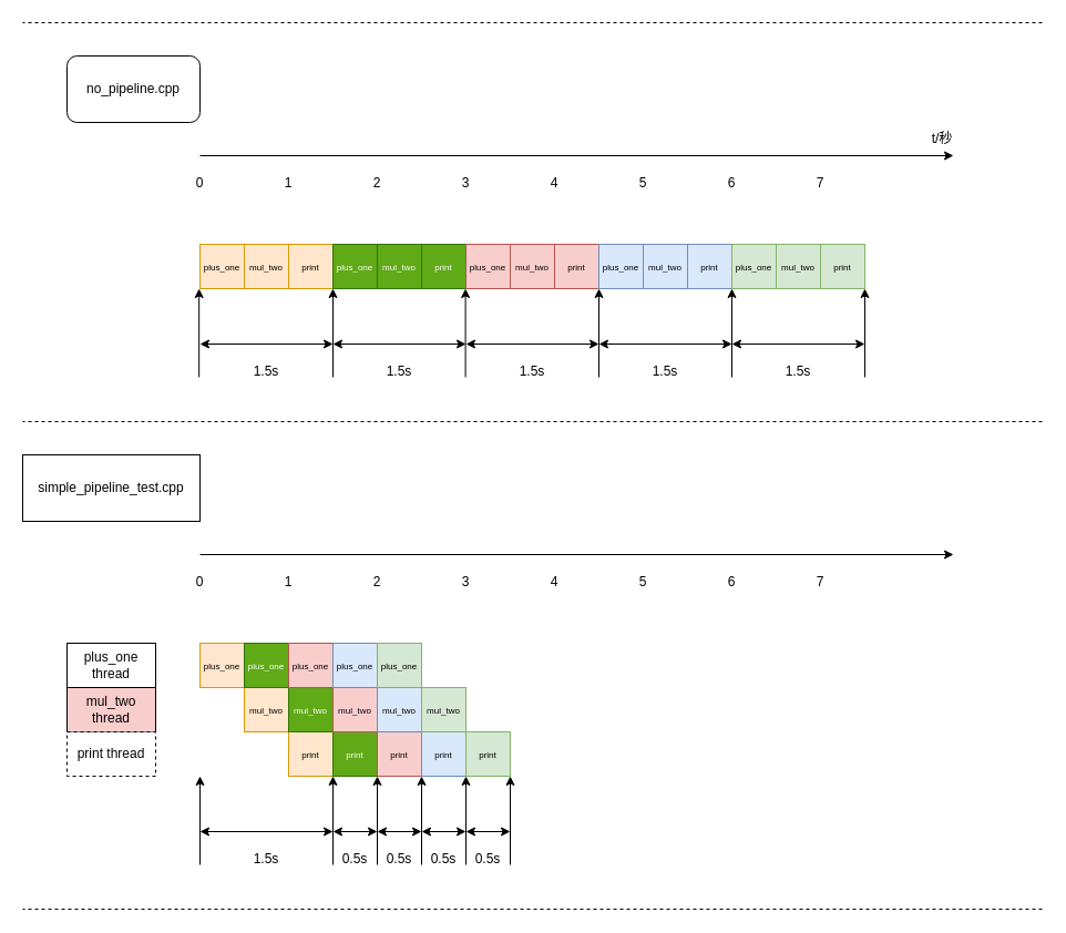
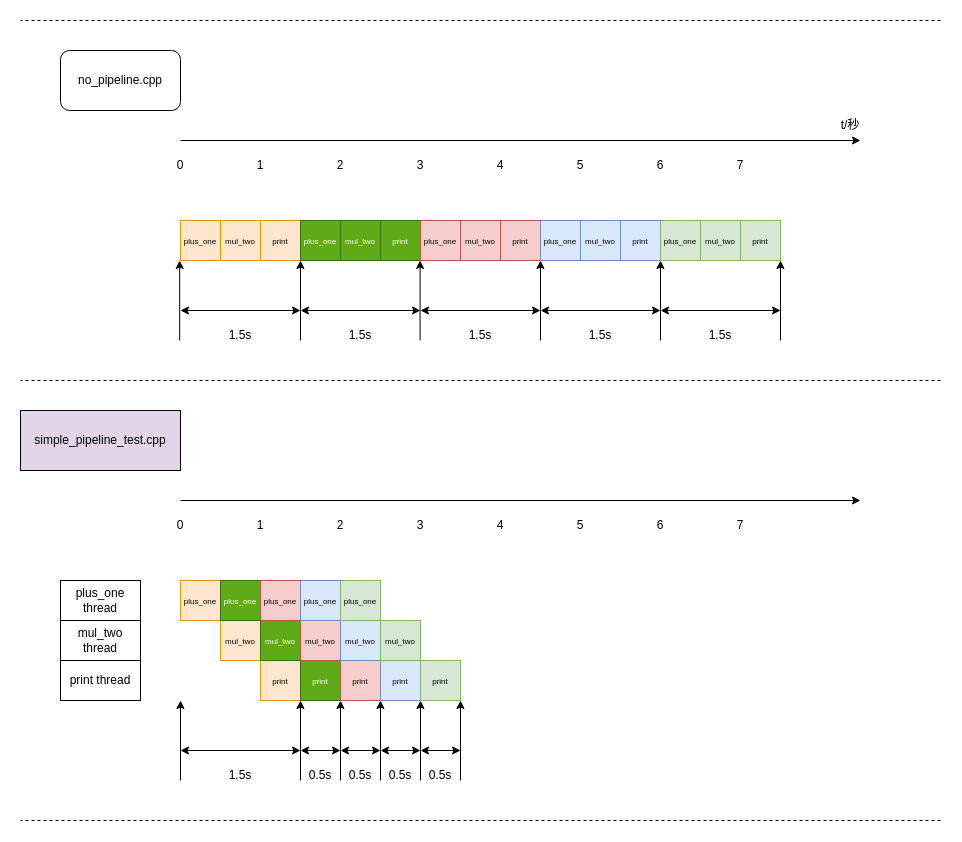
  <mxCell id="0" />
  <mxCell id="1" parent="0" />
  <mxCell id="2" value="&lt;font style=&quot;font-size: 8px;&quot;&gt;mul_two&lt;/font&gt;" style="rounded=0;whiteSpace=wrap;html=1;fillColor=#ffe6cc;strokeColor=#d79b00;" vertex="1" parent="1"><mxGeometry x="220" y="220" width="40" height="40" as="geometry" /></mxCell>
  <mxCell id="3" value="&lt;font style=&quot;font-size: 8px;&quot;&gt;plus_one&lt;/font&gt;" style="rounded=0;whiteSpace=wrap;html=1;fillColor=#ffe6cc;strokeColor=#d79b00;" vertex="1" parent="1"><mxGeometry x="180" y="220" width="40" height="40" as="geometry" /></mxCell>
  <mxCell id="4" value="&lt;font style=&quot;font-size: 8px;&quot;&gt;print&lt;/font&gt;" style="rounded=0;whiteSpace=wrap;html=1;fillColor=#ffe6cc;strokeColor=#d79b00;" vertex="1" parent="1"><mxGeometry x="260" y="220" width="40" height="40" as="geometry" /></mxCell>
  <mxCell id="5" value="" style="endArrow=classic;html=1;rounded=0;" edge="1" parent="1"><mxGeometry width="50" height="50" relative="1" as="geometry"><mxPoint x="180" y="140" as="sourcePoint" /><mxPoint x="860" y="140" as="targetPoint" /></mxGeometry></mxCell>
  <mxCell id="6" value="t/秒" style="text;html=1;strokeColor=none;fillColor=none;align=center;verticalAlign=middle;whiteSpace=wrap;rounded=0;" vertex="1" parent="1"><mxGeometry x="820" y="110" width="60" height="30" as="geometry" /></mxCell>
  <mxCell id="7" value="0" style="text;html=1;strokeColor=none;fillColor=none;align=center;verticalAlign=middle;whiteSpace=wrap;rounded=0;" vertex="1" parent="1"><mxGeometry x="150" y="150" width="60" height="30" as="geometry" /></mxCell>
  <mxCell id="8" value="1" style="text;html=1;strokeColor=none;fillColor=none;align=center;verticalAlign=middle;whiteSpace=wrap;rounded=0;" vertex="1" parent="1"><mxGeometry x="230" y="150" width="60" height="30" as="geometry" /></mxCell>
  <mxCell id="9" value="2" style="text;html=1;strokeColor=none;fillColor=none;align=center;verticalAlign=middle;whiteSpace=wrap;rounded=0;" vertex="1" parent="1"><mxGeometry x="310" y="150" width="60" height="30" as="geometry" /></mxCell>
  <mxCell id="10" value="3" style="text;html=1;strokeColor=none;fillColor=none;align=center;verticalAlign=middle;whiteSpace=wrap;rounded=0;" vertex="1" parent="1"><mxGeometry x="390" y="150" width="60" height="30" as="geometry" /></mxCell>
  <mxCell id="11" value="4" style="text;html=1;strokeColor=none;fillColor=none;align=center;verticalAlign=middle;whiteSpace=wrap;rounded=0;" vertex="1" parent="1"><mxGeometry x="470" y="150" width="60" height="30" as="geometry" /></mxCell>
  <mxCell id="12" value="5" style="text;html=1;strokeColor=none;fillColor=none;align=center;verticalAlign=middle;whiteSpace=wrap;rounded=0;" vertex="1" parent="1"><mxGeometry x="550" y="150" width="60" height="30" as="geometry" /></mxCell>
  <mxCell id="13" value="6" style="text;html=1;strokeColor=none;fillColor=none;align=center;verticalAlign=middle;whiteSpace=wrap;rounded=0;" vertex="1" parent="1"><mxGeometry x="630" y="150" width="60" height="30" as="geometry" /></mxCell>
  <mxCell id="14" value="7" style="text;html=1;strokeColor=none;fillColor=none;align=center;verticalAlign=middle;whiteSpace=wrap;rounded=0;" vertex="1" parent="1"><mxGeometry x="710" y="150" width="60" height="30" as="geometry" /></mxCell>
  <mxCell id="15" value="&lt;font style=&quot;font-size: 8px;&quot;&gt;mul_two&lt;/font&gt;" style="rounded=0;whiteSpace=wrap;html=1;fillColor=#60a917;strokeColor=#2D7600;fontColor=#ffffff;" vertex="1" parent="1"><mxGeometry x="340" y="220" width="40" height="40" as="geometry" /></mxCell>
  <mxCell id="16" value="&lt;font style=&quot;font-size: 8px;&quot;&gt;plus_one&lt;/font&gt;" style="rounded=0;whiteSpace=wrap;html=1;fillColor=#60a917;strokeColor=#2D7600;fontColor=#ffffff;" vertex="1" parent="1"><mxGeometry x="300" y="220" width="40" height="40" as="geometry" /></mxCell>
  <mxCell id="17" value="&lt;font style=&quot;font-size: 8px;&quot;&gt;print&lt;/font&gt;" style="rounded=0;whiteSpace=wrap;html=1;fillColor=#60a917;strokeColor=#2D7600;fontColor=#ffffff;" vertex="1" parent="1"><mxGeometry x="380" y="220" width="40" height="40" as="geometry" /></mxCell>
  <mxCell id="18" value="&lt;font style=&quot;font-size: 8px;&quot;&gt;mul_two&lt;/font&gt;" style="rounded=0;whiteSpace=wrap;html=1;fillColor=#f8cecc;strokeColor=#b85450;" vertex="1" parent="1"><mxGeometry x="460" y="220" width="40" height="40" as="geometry" /></mxCell>
  <mxCell id="19" value="&lt;font style=&quot;font-size: 8px;&quot;&gt;plus_one&lt;/font&gt;" style="rounded=0;whiteSpace=wrap;html=1;fillColor=#f8cecc;strokeColor=#b85450;" vertex="1" parent="1"><mxGeometry x="420" y="220" width="40" height="40" as="geometry" /></mxCell>
  <mxCell id="20" value="&lt;font style=&quot;font-size: 8px;&quot;&gt;print&lt;/font&gt;" style="rounded=0;whiteSpace=wrap;html=1;fillColor=#f8cecc;strokeColor=#b85450;" vertex="1" parent="1"><mxGeometry x="500" y="220" width="40" height="40" as="geometry" /></mxCell>
  <mxCell id="21" value="&lt;font style=&quot;font-size: 8px;&quot;&gt;mul_two&lt;/font&gt;" style="rounded=0;whiteSpace=wrap;html=1;fillColor=#dae8fc;strokeColor=#6c8ebf;" vertex="1" parent="1"><mxGeometry x="580" y="220" width="40" height="40" as="geometry" /></mxCell>
  <mxCell id="22" value="&lt;font style=&quot;font-size: 8px;&quot;&gt;plus_one&lt;/font&gt;" style="rounded=0;whiteSpace=wrap;html=1;fillColor=#dae8fc;strokeColor=#6c8ebf;" vertex="1" parent="1"><mxGeometry x="540" y="220" width="40" height="40" as="geometry" /></mxCell>
  <mxCell id="23" value="&lt;font style=&quot;font-size: 8px;&quot;&gt;print&lt;/font&gt;" style="rounded=0;whiteSpace=wrap;html=1;fillColor=#dae8fc;strokeColor=#6c8ebf;" vertex="1" parent="1"><mxGeometry x="620" y="220" width="40" height="40" as="geometry" /></mxCell>
  <mxCell id="24" value="&lt;font style=&quot;font-size: 8px;&quot;&gt;mul_two&lt;/font&gt;" style="rounded=0;whiteSpace=wrap;html=1;fillColor=#d5e8d4;strokeColor=#82b366;" vertex="1" parent="1"><mxGeometry x="700" y="220" width="40" height="40" as="geometry" /></mxCell>
  <mxCell id="25" value="&lt;font style=&quot;font-size: 8px;&quot;&gt;plus_one&lt;/font&gt;" style="rounded=0;whiteSpace=wrap;html=1;fillColor=#d5e8d4;strokeColor=#82b366;" vertex="1" parent="1"><mxGeometry x="660" y="220" width="40" height="40" as="geometry" /></mxCell>
  <mxCell id="26" value="&lt;font style=&quot;font-size: 8px;&quot;&gt;print&lt;/font&gt;" style="rounded=0;whiteSpace=wrap;html=1;fillColor=#d5e8d4;strokeColor=#82b366;" vertex="1" parent="1"><mxGeometry x="740" y="220" width="40" height="40" as="geometry" /></mxCell>
  <mxCell id="27" value="" style="endArrow=classic;html=1;rounded=0;fontSize=8;entryX=0;entryY=1;entryDx=0;entryDy=0;" edge="1" parent="1" target="16"><mxGeometry width="50" height="50" relative="1" as="geometry"><mxPoint x="300" y="340" as="sourcePoint" /><mxPoint x="450" y="360" as="targetPoint" /></mxGeometry></mxCell>
  <mxCell id="28" value="" style="endArrow=classic;html=1;rounded=0;fontSize=8;entryX=0;entryY=1;entryDx=0;entryDy=0;" edge="1" parent="1"><mxGeometry width="50" height="50" relative="1" as="geometry"><mxPoint x="419.58" y="340" as="sourcePoint" /><mxPoint x="419.58" y="260" as="targetPoint" /></mxGeometry></mxCell>
  <mxCell id="29" value="" style="endArrow=classic;html=1;rounded=0;fontSize=8;entryX=0;entryY=1;entryDx=0;entryDy=0;" edge="1" parent="1"><mxGeometry width="50" height="50" relative="1" as="geometry"><mxPoint x="540" y="340" as="sourcePoint" /><mxPoint x="540" y="260" as="targetPoint" /></mxGeometry></mxCell>
  <mxCell id="30" value="" style="endArrow=classic;html=1;rounded=0;fontSize=8;entryX=0;entryY=1;entryDx=0;entryDy=0;" edge="1" parent="1"><mxGeometry width="50" height="50" relative="1" as="geometry"><mxPoint x="660" y="340" as="sourcePoint" /><mxPoint x="660" y="260" as="targetPoint" /></mxGeometry></mxCell>
  <mxCell id="31" value="" style="endArrow=classic;html=1;rounded=0;fontSize=8;entryX=0;entryY=1;entryDx=0;entryDy=0;" edge="1" parent="1"><mxGeometry width="50" height="50" relative="1" as="geometry"><mxPoint x="780" y="340" as="sourcePoint" /><mxPoint x="780" y="260" as="targetPoint" /></mxGeometry></mxCell>
  <mxCell id="32" value="" style="endArrow=classic;html=1;rounded=0;" edge="1" parent="1"><mxGeometry width="50" height="50" relative="1" as="geometry"><mxPoint x="180" y="500" as="sourcePoint" /><mxPoint x="860" y="500" as="targetPoint" /></mxGeometry></mxCell>
  <mxCell id="33" value="0" style="text;html=1;strokeColor=none;fillColor=none;align=center;verticalAlign=middle;whiteSpace=wrap;rounded=0;" vertex="1" parent="1"><mxGeometry x="150" y="510" width="60" height="30" as="geometry" /></mxCell>
  <mxCell id="34" value="1" style="text;html=1;strokeColor=none;fillColor=none;align=center;verticalAlign=middle;whiteSpace=wrap;rounded=0;" vertex="1" parent="1"><mxGeometry x="230" y="510" width="60" height="30" as="geometry" /></mxCell>
  <mxCell id="35" value="2" style="text;html=1;strokeColor=none;fillColor=none;align=center;verticalAlign=middle;whiteSpace=wrap;rounded=0;" vertex="1" parent="1"><mxGeometry x="310" y="510" width="60" height="30" as="geometry" /></mxCell>
  <mxCell id="36" value="3" style="text;html=1;strokeColor=none;fillColor=none;align=center;verticalAlign=middle;whiteSpace=wrap;rounded=0;" vertex="1" parent="1"><mxGeometry x="390" y="510" width="60" height="30" as="geometry" /></mxCell>
  <mxCell id="37" value="4" style="text;html=1;strokeColor=none;fillColor=none;align=center;verticalAlign=middle;whiteSpace=wrap;rounded=0;" vertex="1" parent="1"><mxGeometry x="470" y="510" width="60" height="30" as="geometry" /></mxCell>
  <mxCell id="38" value="5" style="text;html=1;strokeColor=none;fillColor=none;align=center;verticalAlign=middle;whiteSpace=wrap;rounded=0;" vertex="1" parent="1"><mxGeometry x="550" y="510" width="60" height="30" as="geometry" /></mxCell>
  <mxCell id="39" value="6" style="text;html=1;strokeColor=none;fillColor=none;align=center;verticalAlign=middle;whiteSpace=wrap;rounded=0;" vertex="1" parent="1"><mxGeometry x="630" y="510" width="60" height="30" as="geometry" /></mxCell>
  <mxCell id="40" value="7" style="text;html=1;strokeColor=none;fillColor=none;align=center;verticalAlign=middle;whiteSpace=wrap;rounded=0;" vertex="1" parent="1"><mxGeometry x="710" y="510" width="60" height="30" as="geometry" /></mxCell>
  <mxCell id="41" value="&lt;font style=&quot;font-size: 8px;&quot;&gt;plus_one&lt;/font&gt;" style="rounded=0;whiteSpace=wrap;html=1;fillColor=#ffe6cc;strokeColor=#d79b00;" vertex="1" parent="1"><mxGeometry x="180" y="580" width="40" height="40" as="geometry" /></mxCell>
  <mxCell id="42" value="&lt;span style=&quot;font-size: 12px;&quot;&gt;plus_one thread&lt;/span&gt;" style="rounded=0;whiteSpace=wrap;html=1;fontSize=8;" vertex="1" parent="1"><mxGeometry x="60" y="580" width="80" height="40" as="geometry" /></mxCell>
- <mxCell id="43" value="&lt;span style=&quot;font-size: 12px;&quot;&gt;mul_two thread&lt;/span&gt;" style="rounded=0;whiteSpace=wrap;html=1;fontSize=8;fillColor=#f8cecc;" vertex="1" parent="1"><mxGeometry x="60" y="620" width="80" height="40" as="geometry" /></mxCell>
- <mxCell id="44" value="&lt;span style=&quot;font-size: 12px;&quot;&gt;print thread&lt;/span&gt;" style="rounded=0;whiteSpace=wrap;html=1;fontSize=8;dashed=1;" vertex="1" parent="1"><mxGeometry x="60" y="660" width="80" height="40" as="geometry" /></mxCell>
+ <mxCell id="43" value="&lt;span style=&quot;font-size: 12px;&quot;&gt;mul_two thread&lt;/span&gt;" style="rounded=0;whiteSpace=wrap;html=1;fontSize=8;" vertex="1" parent="1"><mxGeometry x="60" y="620" width="80" height="40" as="geometry" /></mxCell>
+ <mxCell id="44" value="&lt;span style=&quot;font-size: 12px;&quot;&gt;print thread&lt;/span&gt;" style="rounded=0;whiteSpace=wrap;html=1;fontSize=8;" vertex="1" parent="1"><mxGeometry x="60" y="660" width="80" height="40" as="geometry" /></mxCell>
  <mxCell id="45" value="&lt;font style=&quot;font-size: 8px;&quot;&gt;mul_two&lt;/font&gt;" style="rounded=0;whiteSpace=wrap;html=1;fillColor=#ffe6cc;strokeColor=#d79b00;" vertex="1" parent="1"><mxGeometry x="220" y="620" width="40" height="40" as="geometry" /></mxCell>
  <mxCell id="46" value="&lt;font style=&quot;font-size: 8px;&quot;&gt;print&lt;/font&gt;" style="rounded=0;whiteSpace=wrap;html=1;fillColor=#ffe6cc;strokeColor=#d79b00;" vertex="1" parent="1"><mxGeometry x="260" y="660" width="40" height="40" as="geometry" /></mxCell>
  <mxCell id="47" value="" style="endArrow=classic;html=1;rounded=0;fontSize=8;entryX=0;entryY=1;entryDx=0;entryDy=0;" edge="1" parent="1"><mxGeometry width="50" height="50" relative="1" as="geometry"><mxPoint x="300" y="780" as="sourcePoint" /><mxPoint x="300" y="700" as="targetPoint" /></mxGeometry></mxCell>
  <mxCell id="48" value="&lt;font style=&quot;font-size: 8px;&quot;&gt;plus_one&lt;/font&gt;" style="rounded=0;whiteSpace=wrap;html=1;fillColor=#60a917;strokeColor=#2D7600;fontColor=#ffffff;" vertex="1" parent="1"><mxGeometry x="220" y="580" width="40" height="40" as="geometry" /></mxCell>
  <mxCell id="49" value="&lt;font style=&quot;font-size: 8px;&quot;&gt;mul_two&lt;/font&gt;" style="rounded=0;whiteSpace=wrap;html=1;fillColor=#60a917;strokeColor=#2D7600;fontColor=#ffffff;" vertex="1" parent="1"><mxGeometry x="260" y="620" width="40" height="40" as="geometry" /></mxCell>
  <mxCell id="50" value="&lt;font style=&quot;font-size: 8px;&quot;&gt;print&lt;/font&gt;" style="rounded=0;whiteSpace=wrap;html=1;fillColor=#60a917;strokeColor=#2D7600;fontColor=#ffffff;" vertex="1" parent="1"><mxGeometry x="300" y="660" width="40" height="40" as="geometry" /></mxCell>
  <mxCell id="51" value="&lt;font style=&quot;font-size: 8px;&quot;&gt;plus_one&lt;/font&gt;" style="rounded=0;whiteSpace=wrap;html=1;fillColor=#f8cecc;strokeColor=#b85450;" vertex="1" parent="1"><mxGeometry x="260" y="580" width="40" height="40" as="geometry" /></mxCell>
  <mxCell id="52" value="&lt;font style=&quot;font-size: 8px;&quot;&gt;mul_two&lt;/font&gt;" style="rounded=0;whiteSpace=wrap;html=1;fillColor=#f8cecc;strokeColor=#b85450;" vertex="1" parent="1"><mxGeometry x="300" y="620" width="40" height="40" as="geometry" /></mxCell>
  <mxCell id="53" value="&lt;font style=&quot;font-size: 8px;&quot;&gt;print&lt;/font&gt;" style="rounded=0;whiteSpace=wrap;html=1;fillColor=#f8cecc;strokeColor=#b85450;" vertex="1" parent="1"><mxGeometry x="340" y="660" width="40" height="40" as="geometry" /></mxCell>
  <mxCell id="54" value="&lt;font style=&quot;font-size: 8px;&quot;&gt;plus_one&lt;/font&gt;" style="rounded=0;whiteSpace=wrap;html=1;fillColor=#dae8fc;strokeColor=#6c8ebf;" vertex="1" parent="1"><mxGeometry x="300" y="580" width="40" height="40" as="geometry" /></mxCell>
  <mxCell id="55" value="&lt;font style=&quot;font-size: 8px;&quot;&gt;mul_two&lt;/font&gt;" style="rounded=0;whiteSpace=wrap;html=1;fillColor=#dae8fc;strokeColor=#6c8ebf;" vertex="1" parent="1"><mxGeometry x="340" y="620" width="40" height="40" as="geometry" /></mxCell>
  <mxCell id="56" value="&lt;font style=&quot;font-size: 8px;&quot;&gt;print&lt;/font&gt;" style="rounded=0;whiteSpace=wrap;html=1;fillColor=#dae8fc;strokeColor=#6c8ebf;" vertex="1" parent="1"><mxGeometry x="380" y="660" width="40" height="40" as="geometry" /></mxCell>
  <mxCell id="57" value="&lt;font style=&quot;font-size: 8px;&quot;&gt;plus_one&lt;/font&gt;" style="rounded=0;whiteSpace=wrap;html=1;fillColor=#d5e8d4;strokeColor=#82b366;" vertex="1" parent="1"><mxGeometry x="340" y="580" width="40" height="40" as="geometry" /></mxCell>
  <mxCell id="58" value="&lt;font style=&quot;font-size: 8px;&quot;&gt;mul_two&lt;/font&gt;" style="rounded=0;whiteSpace=wrap;html=1;fillColor=#d5e8d4;strokeColor=#82b366;" vertex="1" parent="1"><mxGeometry x="380" y="620" width="40" height="40" as="geometry" /></mxCell>
  <mxCell id="59" value="&lt;font style=&quot;font-size: 8px;&quot;&gt;print&lt;/font&gt;" style="rounded=0;whiteSpace=wrap;html=1;fillColor=#d5e8d4;strokeColor=#82b366;" vertex="1" parent="1"><mxGeometry x="420" y="660" width="40" height="40" as="geometry" /></mxCell>
  <mxCell id="60" value="1.5s" style="text;html=1;strokeColor=none;fillColor=none;align=center;verticalAlign=middle;whiteSpace=wrap;rounded=0;fontSize=12;" vertex="1" parent="1"><mxGeometry x="210" y="320" width="60" height="30" as="geometry" /></mxCell>
  <mxCell id="61" value="" style="endArrow=classic;html=1;rounded=0;fontSize=8;entryX=0;entryY=1;entryDx=0;entryDy=0;" edge="1" parent="1"><mxGeometry width="50" height="50" relative="1" as="geometry"><mxPoint x="179.17" y="340" as="sourcePoint" /><mxPoint x="179.17" y="260" as="targetPoint" /></mxGeometry></mxCell>
  <mxCell id="62" value="" style="endArrow=classic;startArrow=classic;html=1;rounded=0;fontSize=12;" edge="1" parent="1"><mxGeometry width="50" height="50" relative="1" as="geometry"><mxPoint x="180" y="310" as="sourcePoint" /><mxPoint x="300" y="310" as="targetPoint" /></mxGeometry></mxCell>
  <mxCell id="63" value="1.5s" style="text;html=1;strokeColor=none;fillColor=none;align=center;verticalAlign=middle;whiteSpace=wrap;rounded=0;fontSize=12;" vertex="1" parent="1"><mxGeometry x="330" y="320" width="60" height="30" as="geometry" /></mxCell>
  <mxCell id="64" value="" style="endArrow=classic;startArrow=classic;html=1;rounded=0;fontSize=12;" edge="1" parent="1"><mxGeometry width="50" height="50" relative="1" as="geometry"><mxPoint x="300" y="310" as="sourcePoint" /><mxPoint x="420" y="310" as="targetPoint" /></mxGeometry></mxCell>
  <mxCell id="65" value="1.5s" style="text;html=1;strokeColor=none;fillColor=none;align=center;verticalAlign=middle;whiteSpace=wrap;rounded=0;fontSize=12;" vertex="1" parent="1"><mxGeometry x="450" y="320" width="60" height="30" as="geometry" /></mxCell>
  <mxCell id="66" value="" style="endArrow=classic;startArrow=classic;html=1;rounded=0;fontSize=12;" edge="1" parent="1"><mxGeometry width="50" height="50" relative="1" as="geometry"><mxPoint x="420" y="310" as="sourcePoint" /><mxPoint x="540" y="310" as="targetPoint" /></mxGeometry></mxCell>
  <mxCell id="67" value="1.5s" style="text;html=1;strokeColor=none;fillColor=none;align=center;verticalAlign=middle;whiteSpace=wrap;rounded=0;fontSize=12;" vertex="1" parent="1"><mxGeometry x="570" y="320" width="60" height="30" as="geometry" /></mxCell>
  <mxCell id="68" value="" style="endArrow=classic;startArrow=classic;html=1;rounded=0;fontSize=12;" edge="1" parent="1"><mxGeometry width="50" height="50" relative="1" as="geometry"><mxPoint x="540" y="310" as="sourcePoint" /><mxPoint x="660" y="310" as="targetPoint" /></mxGeometry></mxCell>
  <mxCell id="69" value="1.5s" style="text;html=1;strokeColor=none;fillColor=none;align=center;verticalAlign=middle;whiteSpace=wrap;rounded=0;fontSize=12;" vertex="1" parent="1"><mxGeometry x="690" y="320" width="60" height="30" as="geometry" /></mxCell>
  <mxCell id="70" value="" style="endArrow=classic;startArrow=classic;html=1;rounded=0;fontSize=12;" edge="1" parent="1"><mxGeometry width="50" height="50" relative="1" as="geometry"><mxPoint x="660" y="310" as="sourcePoint" /><mxPoint x="780" y="310" as="targetPoint" /></mxGeometry></mxCell>
  <mxCell id="71" value="" style="endArrow=classic;html=1;rounded=0;fontSize=8;entryX=0;entryY=1;entryDx=0;entryDy=0;" edge="1" parent="1"><mxGeometry width="50" height="50" relative="1" as="geometry"><mxPoint x="180" y="780" as="sourcePoint" /><mxPoint x="180" y="700" as="targetPoint" /></mxGeometry></mxCell>
  <mxCell id="72" value="" style="endArrow=classic;html=1;rounded=0;fontSize=8;entryX=0;entryY=1;entryDx=0;entryDy=0;" edge="1" parent="1"><mxGeometry width="50" height="50" relative="1" as="geometry"><mxPoint x="340" y="780" as="sourcePoint" /><mxPoint x="340" y="700" as="targetPoint" /></mxGeometry></mxCell>
  <mxCell id="73" value="" style="endArrow=classic;html=1;rounded=0;fontSize=8;entryX=0;entryY=1;entryDx=0;entryDy=0;" edge="1" parent="1"><mxGeometry width="50" height="50" relative="1" as="geometry"><mxPoint x="380" y="780" as="sourcePoint" /><mxPoint x="380" y="700" as="targetPoint" /></mxGeometry></mxCell>
  <mxCell id="74" value="" style="endArrow=classic;html=1;rounded=0;fontSize=8;entryX=0;entryY=1;entryDx=0;entryDy=0;" edge="1" parent="1"><mxGeometry width="50" height="50" relative="1" as="geometry"><mxPoint x="420" y="780" as="sourcePoint" /><mxPoint x="420" y="700" as="targetPoint" /></mxGeometry></mxCell>
  <mxCell id="75" value="" style="endArrow=classic;html=1;rounded=0;fontSize=8;entryX=0;entryY=1;entryDx=0;entryDy=0;" edge="1" parent="1"><mxGeometry width="50" height="50" relative="1" as="geometry"><mxPoint x="460" y="780" as="sourcePoint" /><mxPoint x="460" y="700" as="targetPoint" /></mxGeometry></mxCell>
  <mxCell id="76" value="" style="endArrow=classic;startArrow=classic;html=1;rounded=0;fontSize=12;" edge="1" parent="1"><mxGeometry width="50" height="50" relative="1" as="geometry"><mxPoint x="180" y="750" as="sourcePoint" /><mxPoint x="300" y="750" as="targetPoint" /></mxGeometry></mxCell>
  <mxCell id="77" value="" style="endArrow=classic;startArrow=classic;html=1;rounded=0;fontSize=12;" edge="1" parent="1"><mxGeometry width="50" height="50" relative="1" as="geometry"><mxPoint x="300" y="750" as="sourcePoint" /><mxPoint x="340" y="750" as="targetPoint" /></mxGeometry></mxCell>
  <mxCell id="78" value="" style="endArrow=classic;startArrow=classic;html=1;rounded=0;fontSize=12;" edge="1" parent="1"><mxGeometry width="50" height="50" relative="1" as="geometry"><mxPoint x="340" y="750" as="sourcePoint" /><mxPoint x="380" y="750" as="targetPoint" /></mxGeometry></mxCell>
  <mxCell id="79" value="" style="endArrow=classic;startArrow=classic;html=1;rounded=0;fontSize=12;" edge="1" parent="1"><mxGeometry width="50" height="50" relative="1" as="geometry"><mxPoint x="380" y="750" as="sourcePoint" /><mxPoint x="420" y="750" as="targetPoint" /></mxGeometry></mxCell>
  <mxCell id="80" value="" style="endArrow=classic;startArrow=classic;html=1;rounded=0;fontSize=12;" edge="1" parent="1"><mxGeometry width="50" height="50" relative="1" as="geometry"><mxPoint x="420" y="750" as="sourcePoint" /><mxPoint x="460" y="750" as="targetPoint" /></mxGeometry></mxCell>
  <mxCell id="81" value="1.5s" style="text;html=1;strokeColor=none;fillColor=none;align=center;verticalAlign=middle;whiteSpace=wrap;rounded=0;fontSize=12;" vertex="1" parent="1"><mxGeometry x="210" y="760" width="60" height="30" as="geometry" /></mxCell>
  <mxCell id="82" value="0.5s" style="text;html=1;strokeColor=none;fillColor=none;align=center;verticalAlign=middle;whiteSpace=wrap;rounded=0;fontSize=12;" vertex="1" parent="1"><mxGeometry x="300" y="760" width="40" height="30" as="geometry" /></mxCell>
  <mxCell id="83" value="0.5s" style="text;html=1;strokeColor=none;fillColor=none;align=center;verticalAlign=middle;whiteSpace=wrap;rounded=0;fontSize=12;" vertex="1" parent="1"><mxGeometry x="340" y="760" width="40" height="30" as="geometry" /></mxCell>
  <mxCell id="84" value="0.5s" style="text;html=1;strokeColor=none;fillColor=none;align=center;verticalAlign=middle;whiteSpace=wrap;rounded=0;fontSize=12;" vertex="1" parent="1"><mxGeometry x="380" y="760" width="40" height="30" as="geometry" /></mxCell>
  <mxCell id="85" value="0.5s" style="text;html=1;strokeColor=none;fillColor=none;align=center;verticalAlign=middle;whiteSpace=wrap;rounded=0;fontSize=12;" vertex="1" parent="1"><mxGeometry x="420" y="760" width="40" height="30" as="geometry" /></mxCell>
  <mxCell id="86" value="" style="endArrow=none;dashed=1;html=1;rounded=0;fontSize=12;" edge="1" parent="1"><mxGeometry width="50" height="50" relative="1" as="geometry"><mxPoint x="940" y="380" as="sourcePoint" /><mxPoint y="380" as="targetPoint" x="20" /></mxGeometry></mxCell>
  <mxCell id="87" value="" style="endArrow=none;dashed=1;html=1;rounded=0;fontSize=12;" edge="1" parent="1"><mxGeometry width="50" height="50" relative="1" as="geometry"><mxPoint x="940" y="20" as="sourcePoint" /><mxPoint x="20" y="20" as="targetPoint" /></mxGeometry></mxCell>
  <mxCell id="88" value="no_pipeline.cpp" style="whiteSpace=wrap;html=1;fontSize=12;rounded=1;" vertex="1" parent="1"><mxGeometry x="60" y="50" width="120" height="60" as="geometry" /></mxCell>
- <mxCell id="89" value="simple_pipeline_test.cpp" style="rounded=0;whiteSpace=wrap;html=1;fontSize=12;" vertex="1" parent="1"><mxGeometry y="410" width="160" height="60" as="geometry" x="20" /></mxCell>
+ <mxCell id="89" value="simple_pipeline_test.cpp" style="rounded=0;whiteSpace=wrap;html=1;fontSize=12;fillColor=#e1d5e7;" vertex="1" parent="1"><mxGeometry y="410" width="160" height="60" as="geometry" x="20" /></mxCell>
  <mxCell id="90" value="" style="endArrow=none;dashed=1;html=1;rounded=0;fontSize=12;" edge="1" parent="1"><mxGeometry width="50" height="50" relative="1" as="geometry"><mxPoint x="940" y="820" as="sourcePoint" /><mxPoint x="20" y="820" as="targetPoint" /></mxGeometry></mxCell>
